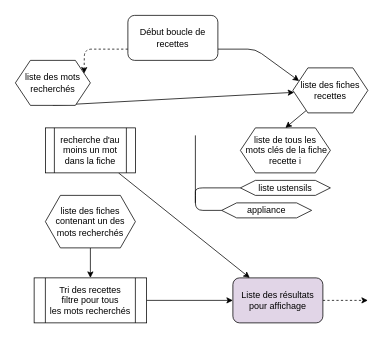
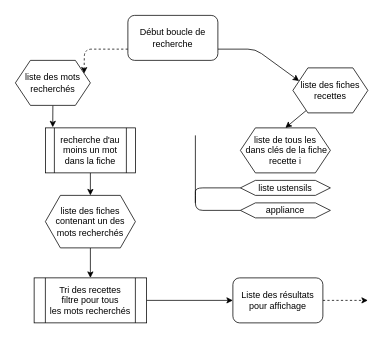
  <mxCell id="0" />
  <mxCell id="1" parent="0" />
  <mxCell id="2" style="edgeStyle=none;html=1;entryX=1;entryY=0.25;entryDx=0;entryDy=0;exitX=0;exitY=0.75;exitDx=0;exitDy=0;dashed=1;" edge="1" parent="1" source="4" target="9"><mxGeometry relative="1" as="geometry"><mxPoint x="180" y="40" as="sourcePoint" /><Array as="points"><mxPoint x="112" y="65" /></Array></mxGeometry></mxCell>
  <mxCell id="3" value="" style="edgeStyle=none;html=1;exitX=1;exitY=0.75;exitDx=0;exitDy=0;entryX=0;entryY=0.25;entryDx=0;entryDy=0;" edge="1" parent="1" source="4" target="16"><mxGeometry relative="1" as="geometry"><mxPoint x="280" y="60" as="sourcePoint" /><Array as="points"><mxPoint x="340" y="65" /></Array></mxGeometry></mxCell>
- <mxCell id="4" value="Début boucle de recettes" style="rounded=1;whiteSpace=wrap;html=1;" parent="1" vertex="1"><mxGeometry x="170" y="20" width="120" height="60" as="geometry" /></mxCell>
+ <mxCell id="4" value="Début boucle de recherche" style="rounded=1;whiteSpace=wrap;html=1;" parent="1" vertex="1"><mxGeometry x="170" y="20" width="120" height="60" as="geometry" /></mxCell>
  <mxCell id="5" style="edgeStyle=none;html=1;exitX=1;exitY=0.5;exitDx=0;exitDy=0;dashed=1;" edge="1" parent="1" source="6"><mxGeometry relative="1" as="geometry"><mxPoint x="490" y="400" as="targetPoint" /></mxGeometry></mxCell>
- <mxCell id="6" value="Liste des résultats&lt;br&gt;pour affichage" style="rounded=1;whiteSpace=wrap;html=1;fillColor=#e1d5e7;" parent="1" vertex="1"><mxGeometry x="310" y="370" width="120" height="60" as="geometry" /></mxCell>
- <mxCell id="7" value="liste de tous les&lt;br&gt;&amp;nbsp;mots clés de la fiche recette i" style="shape=hexagon;perimeter=hexagonPerimeter2;whiteSpace=wrap;html=1;fixedSize=1;" parent="1" vertex="1"><mxGeometry x="320" y="170" width="120" height="60" as="geometry" /></mxCell>
- <mxCell id="8" style="edgeStyle=none;html=1;exitX=0.5;exitY=1;exitDx=0;exitDy=0;" parent="1" source="9" target="16" edge="1"><mxGeometry relative="1" as="geometry"><mxPoint x="120" y="80" as="targetPoint" /></mxGeometry></mxCell>
+ <mxCell id="6" value="Liste des résultats&lt;br&gt;pour affichage" style="rounded=1;whiteSpace=wrap;html=1;" parent="1" vertex="1"><mxGeometry x="310" y="370" width="120" height="60" as="geometry" /></mxCell>
+ <mxCell id="7" value="liste de tous les&lt;br&gt;&amp;nbsp;dans clés de la fiche recette i" style="shape=hexagon;perimeter=hexagonPerimeter2;whiteSpace=wrap;html=1;fixedSize=1;" parent="1" vertex="1"><mxGeometry x="320" y="170" width="120" height="60" as="geometry" /></mxCell>
+ <mxCell id="8" style="edgeStyle=none;html=1;exitX=0.5;exitY=1;exitDx=0;exitDy=0;entryX=0.082;entryY=-0.014;entryDx=0;entryDy=0;entryPerimeter=0;" parent="1" source="9" target="11" edge="1"><mxGeometry relative="1" as="geometry"><mxPoint x="120" y="80" as="targetPoint" /></mxGeometry></mxCell>
  <mxCell id="9" value="liste des mots recherchés" style="shape=hexagon;perimeter=hexagonPerimeter2;whiteSpace=wrap;html=1;fixedSize=1;" parent="1" vertex="1"><mxGeometry x="20" y="80" width="100" height="60" as="geometry" /></mxCell>
- <mxCell id="10" value="" style="edgeStyle=none;html=1;" edge="1" parent="1" source="11" target="6"><mxGeometry relative="1" as="geometry" /></mxCell>
+ <mxCell id="10" value="" style="edgeStyle=none;html=1;" edge="1" parent="1" source="11" target="21"><mxGeometry relative="1" as="geometry" /></mxCell>
  <mxCell id="11" value="recherche d'au moins un mot dans la fiche" style="shape=process;whiteSpace=wrap;html=1;backgroundOutline=1;" parent="1" vertex="1"><mxGeometry x="60" y="170" width="120" height="60" as="geometry" /></mxCell>
  <mxCell id="12" value="" style="edgeStyle=none;html=1;exitX=0.5;exitY=1;exitDx=0;exitDy=0;entryX=0.5;entryY=0;entryDx=0;entryDy=0;" edge="1" parent="1" source="21" target="14"><mxGeometry relative="1" as="geometry"><mxPoint x="120" y="320" as="sourcePoint" /></mxGeometry></mxCell>
  <mxCell id="13" style="edgeStyle=none;html=1;exitX=1;exitY=0.5;exitDx=0;exitDy=0;entryX=0;entryY=0.5;entryDx=0;entryDy=0;" parent="1" source="14" target="6" edge="1"><mxGeometry relative="1" as="geometry" /></mxCell>
  <mxCell id="14" value="Tri des recettes&lt;br&gt;filtre pour tous &lt;br&gt;les mots recherchés" style="shape=process;whiteSpace=wrap;html=1;backgroundOutline=1;" parent="1" vertex="1"><mxGeometry x="45" y="370" width="150" height="60" as="geometry" /></mxCell>
  <mxCell id="15" value="" style="edgeStyle=none;html=1;" edge="1" parent="1" source="16"><mxGeometry relative="1" as="geometry"><mxPoint x="380" y="170" as="targetPoint" /></mxGeometry></mxCell>
  <mxCell id="16" value="liste des fiches recettes" style="shape=hexagon;perimeter=hexagonPerimeter2;whiteSpace=wrap;html=1;fixedSize=1;" parent="1" vertex="1"><mxGeometry x="390" y="90" width="100" height="60" as="geometry" /></mxCell>
  <mxCell id="17" value="liste ustensils" style="shape=hexagon;perimeter=hexagonPerimeter2;whiteSpace=wrap;html=1;fixedSize=1;" vertex="1" parent="1"><mxGeometry x="320" y="240" width="120" height="20" as="geometry" /></mxCell>
- <mxCell id="18" value="appliance" style="shape=hexagon;perimeter=hexagonPerimeter2;whiteSpace=wrap;html=1;fixedSize=1;" vertex="1" parent="1"><mxGeometry x="295" y="270" width="120" height="20" as="geometry" /></mxCell>
+ <mxCell id="18" value="appliance" style="shape=hexagon;perimeter=hexagonPerimeter2;whiteSpace=wrap;html=1;fixedSize=1;" vertex="1" parent="1"><mxGeometry x="320" y="270" width="120" height="20" as="geometry" /></mxCell>
  <mxCell id="19" value="" style="endArrow=none;html=1;entryX=0;entryY=0.5;entryDx=0;entryDy=0;" edge="1" parent="1" target="18"><mxGeometry width="50" height="50" relative="1" as="geometry"><mxPoint x="260" y="260" as="sourcePoint" /><mxPoint x="330" y="290" as="targetPoint" /><Array as="points"><mxPoint x="260" y="280" /></Array></mxGeometry></mxCell>
  <mxCell id="20" value="" style="endArrow=none;html=1;entryX=0;entryY=0.5;entryDx=0;entryDy=0;" edge="1" parent="1" target="17"><mxGeometry width="50" height="50" relative="1" as="geometry"><mxPoint x="260" y="260" as="sourcePoint" /><mxPoint x="330" y="290" as="targetPoint" /><Array as="points"><mxPoint x="260" y="250" /></Array></mxGeometry></mxCell>
  <mxCell id="21" value="liste des fiches contenant un des mots recherchés" style="shape=hexagon;perimeter=hexagonPerimeter2;whiteSpace=wrap;html=1;fixedSize=1;" vertex="1" parent="1"><mxGeometry x="60" y="260" width="120" height="70" as="geometry" /></mxCell>
  <mxCell id="22" value="" style="endArrow=none;html=1;" edge="1" parent="1"><mxGeometry width="50" height="50" relative="1" as="geometry"><mxPoint x="260" y="270" as="sourcePoint" /><mxPoint x="260" y="180" as="targetPoint" /></mxGeometry></mxCell>
